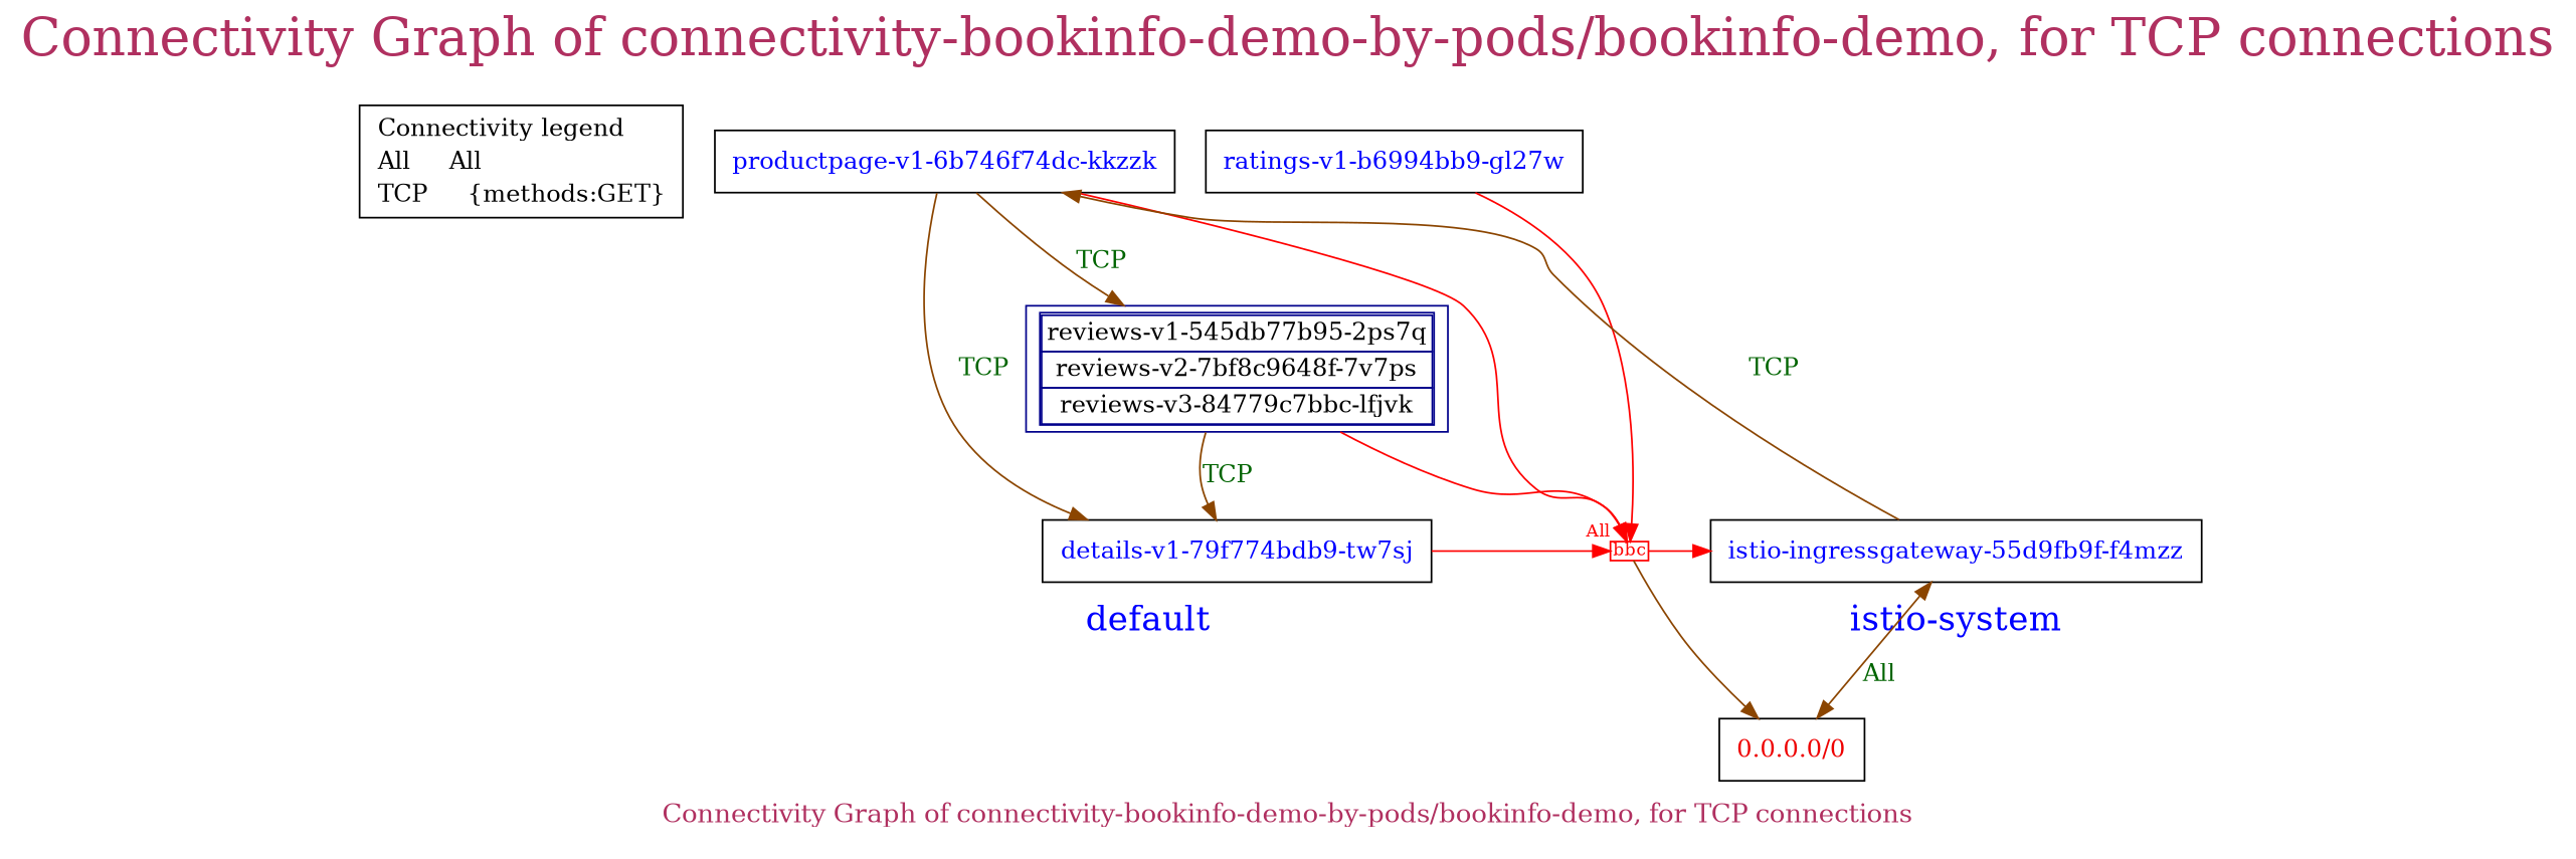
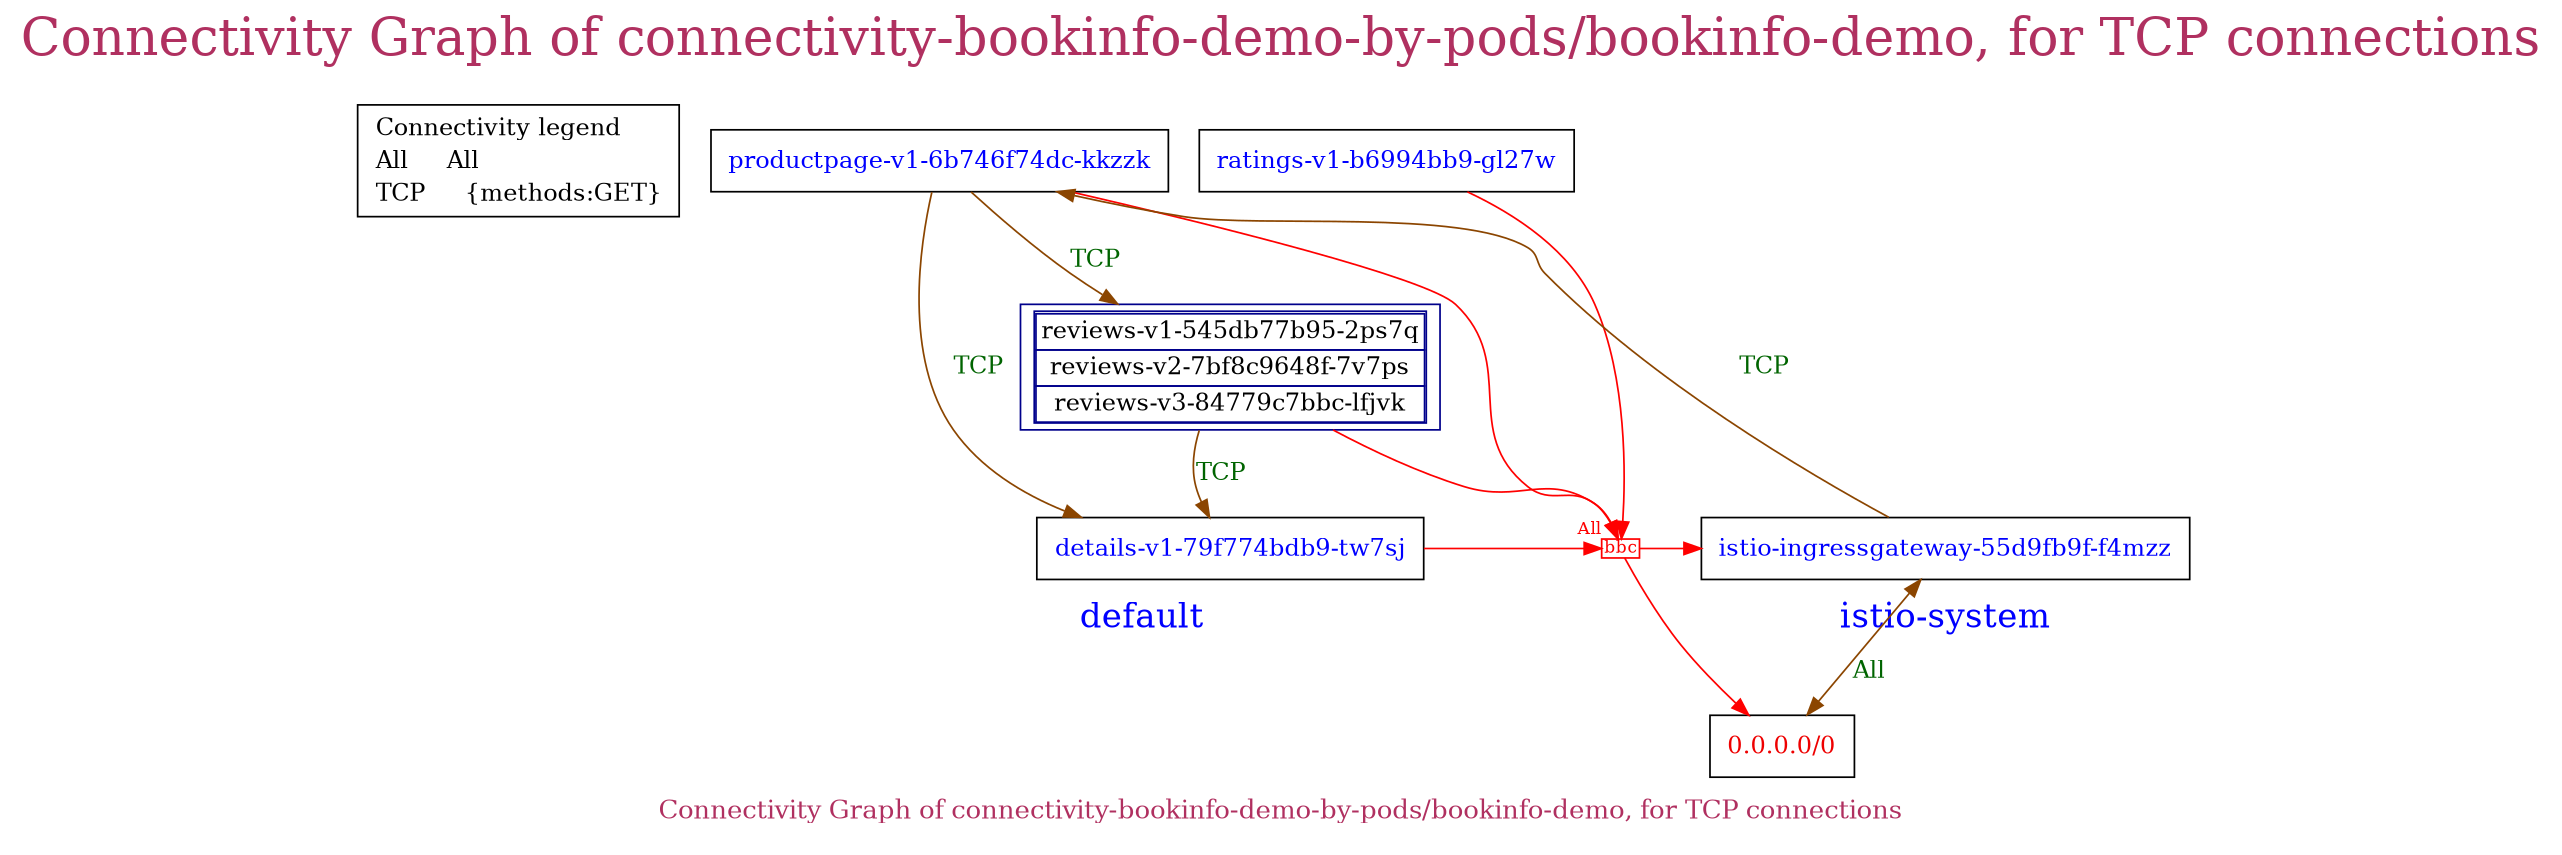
  digraph {
    fontcolor=maroon
    fontsize=30
    label="Connectivity Graph of connectivity-bookinfo-demo-by-pods/bookinfo-demo, for TCP connections"
    labelloc=t
    node [fontcolor=blue shape=box]
    edge [arrowhead=normal arrowtail=none color=red dir=both fontcolor=darkgreen]
    n1 [label=<<table border="0" cellspacing="0"><tr><td>details-v1-79f774bdb9-tw7sj</td></tr></table>>]
    n2 [label=<<table border="0" cellspacing="0"><tr><td>productpage-v1-6b746f74dc-kkzzk</td></tr></table>>]
    n3 [label=<<table border="0" cellspacing="0"><tr><td>ratings-v1-b6994bb9-gl27w</td></tr></table>>]
    n4 [color=blue4 label=<<table border="1" cellspacing="0"><tr><td>reviews-v1-545db77b95-2ps7q</td></tr><tr><td>reviews-v2-7bf8c9648f-7v7ps</td></tr><tr><td>reviews-v3-84779c7bbc-lfjvk</td></tr></table>> fontcolor=""]
    n5 [label=<<table border="0" cellspacing="0"><tr><td>istio-ingressgateway-55d9fb9f-f4mzz</td></tr></table>>]
    n6 [label=<<table border="0" cellspacing="0"><tr><td  align="text">Connectivity legend<br align="left" /></td></tr><tr><td align="text" tooltip="All" href="bogus">All     All<br align="left" /></td></tr><tr><td align="text" tooltip="{methods:GET}" href="bogus">TCP     {methods:GET}<br align="left" /></td></tr></table>> fontcolor=""]
    n7 [fontcolor=red2 label=<<table border="0" cellspacing="0"><tr><td>0.0.0.0/0</td></tr></table>>]
    n8 [color=red fontcolor=red fontsize=10 height=0.1 label=bbc margin=0 width=0.3 xlabel=All]
    subgraph cluster_1 {
      color=white
      fontsize=15
      labelloc=b
      n6
      n7
      n8
      subgraph cluster_2 {
        color=white
        fontcolor=blue
        fontsize=20
        label=default
        labelloc=b
        n1
        n2
        n3
        n4
      }
      subgraph cluster_3 {
        color=white
        fontcolor=blue
        fontsize=20
        label="istio-system"
        labelloc=b
        n5
      }
    }
    n1 -> n8
    n2 -> n1 [color=darkorange4 label=TCP]
    n2 -> n4 [color=darkorange4 label=TCP]
    n2 -> n8
    n3 -> n8
    n4 -> n1 [color=darkorange4 label=TCP]
    n4 -> n8
    n5 -> n2 [color=darkorange4 label=TCP]
    n5 -> n7 [arrowtail=normal color=darkorange4 label=All]
    n8 -> n5
-   n8 -> n7 [color=darkorange4]
+   n8 -> n7
  }
